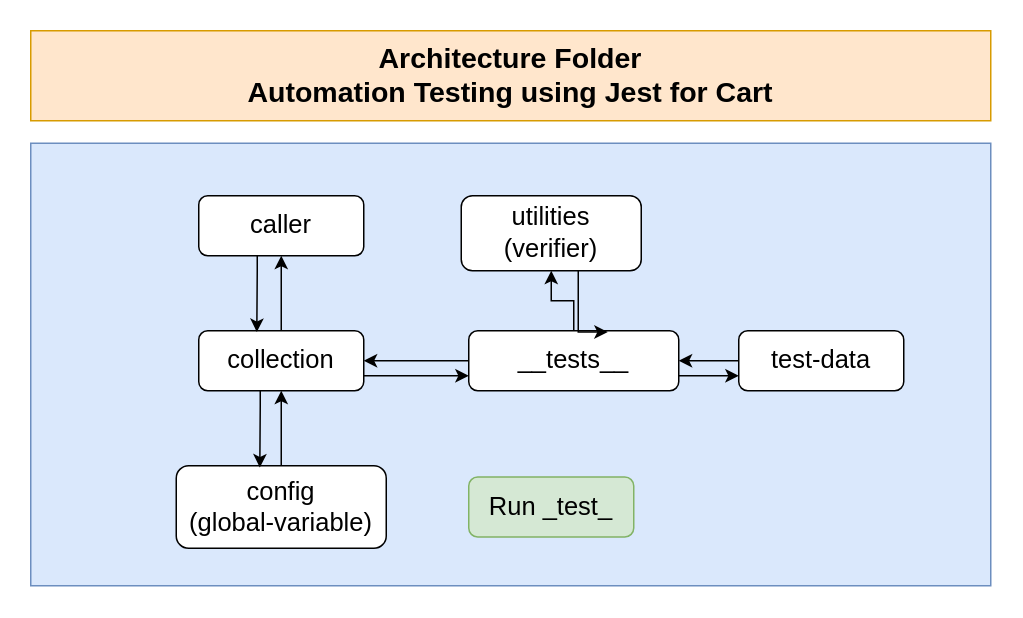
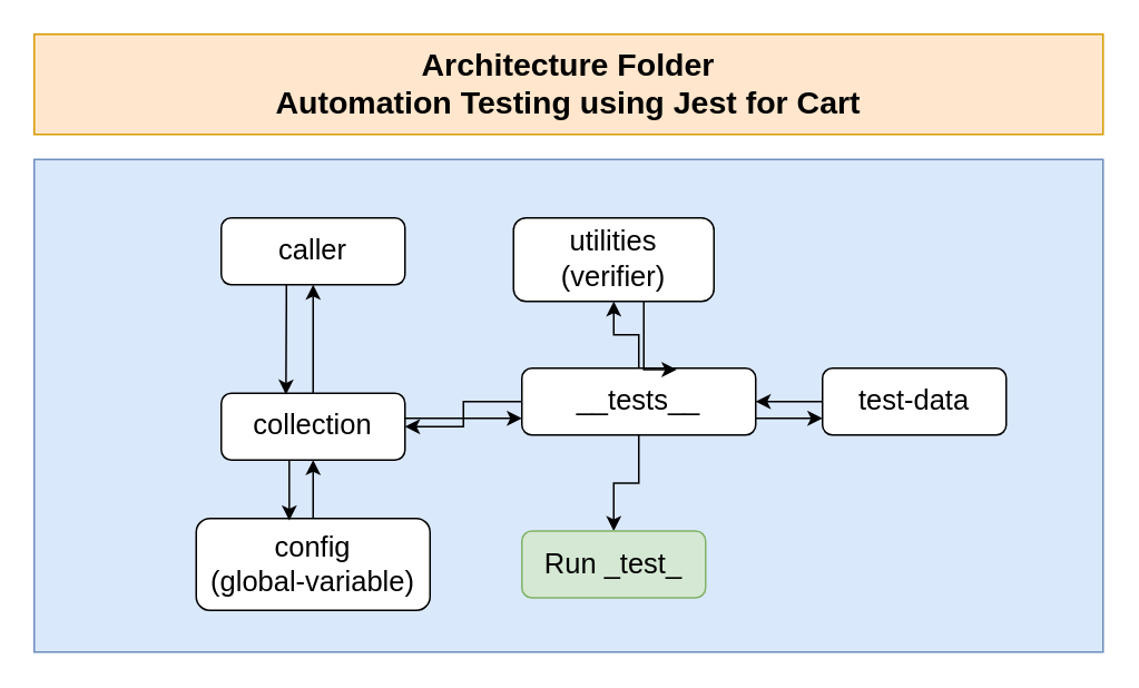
  <mxCell id="0" />
  <mxCell id="1" parent="0" />
  <mxCell id="2" value="" style="rounded=0;whiteSpace=wrap;html=1;fillColor=#dae8fc;strokeColor=#6c8ebf;" vertex="1" parent="1"><mxGeometry x="20" y="95" width="640" height="295" as="geometry" /></mxCell>
  <mxCell id="3" value="&lt;font style=&quot;font-size: 17px;&quot;&gt;caller&lt;/font&gt;" style="rounded=1;whiteSpace=wrap;html=1;" vertex="1" parent="1"><mxGeometry x="132" y="130" width="110" height="40" as="geometry" /></mxCell>
  <mxCell id="4" value="" style="edgeStyle=orthogonalEdgeStyle;rounded=0;orthogonalLoop=1;jettySize=auto;html=1;" edge="1" parent="1" source="6" target="3"><mxGeometry relative="1" as="geometry" /></mxCell>
  <mxCell id="5" style="edgeStyle=orthogonalEdgeStyle;rounded=0;orthogonalLoop=1;jettySize=auto;html=1;entryX=0;entryY=0.75;entryDx=0;entryDy=0;" edge="1" parent="1" source="6" target="11"><mxGeometry relative="1" as="geometry"><Array as="points"><mxPoint x="262" y="250" /><mxPoint x="262" y="250" /></Array></mxGeometry></mxCell>
- <mxCell id="6" value="&lt;font style=&quot;font-size: 17px;&quot;&gt;collection&lt;/font&gt;" style="rounded=1;whiteSpace=wrap;html=1;" vertex="1" parent="1"><mxGeometry x="132" y="220" width="110" height="40" as="geometry" /></mxCell>
+ <mxCell id="6" value="&lt;font style=&quot;font-size: 17px;&quot;&gt;collection&lt;/font&gt;" style="rounded=1;whiteSpace=wrap;html=1;" vertex="1" parent="1"><mxGeometry x="132" y="235" width="110" height="40" as="geometry" /></mxCell>
  <mxCell id="7" style="edgeStyle=orthogonalEdgeStyle;rounded=0;orthogonalLoop=1;jettySize=auto;html=1;entryX=1;entryY=0.5;entryDx=0;entryDy=0;" edge="1" parent="1" source="11" target="6"><mxGeometry relative="1" as="geometry" /></mxCell>
  <mxCell id="8" style="edgeStyle=orthogonalEdgeStyle;rounded=0;orthogonalLoop=1;jettySize=auto;html=1;entryX=0;entryY=0.75;entryDx=0;entryDy=0;" edge="1" parent="1" source="11" target="13"><mxGeometry relative="1" as="geometry"><Array as="points"><mxPoint x="442" y="250" /><mxPoint x="442" y="250" /></Array></mxGeometry></mxCell>
  <mxCell id="9" value="" style="edgeStyle=orthogonalEdgeStyle;rounded=0;orthogonalLoop=1;jettySize=auto;html=1;" edge="1" parent="1" source="11" target="14"><mxGeometry relative="1" as="geometry" /></mxCell>
+ <mxCell id="10" value="" style="edgeStyle=orthogonalEdgeStyle;rounded=0;orthogonalLoop=1;jettySize=auto;html=1;" edge="1" parent="1" source="11" target="21"><mxGeometry relative="1" as="geometry" /></mxCell>
  <mxCell id="11" value="&lt;font style=&quot;font-size: 17px;&quot;&gt;__tests__&lt;/font&gt;" style="rounded=1;whiteSpace=wrap;html=1;" vertex="1" parent="1"><mxGeometry x="312" y="220" width="140" height="40" as="geometry" /></mxCell>
  <mxCell id="12" style="edgeStyle=orthogonalEdgeStyle;rounded=0;orthogonalLoop=1;jettySize=auto;html=1;entryX=1;entryY=0.5;entryDx=0;entryDy=0;" edge="1" parent="1" source="13" target="11"><mxGeometry relative="1" as="geometry" /></mxCell>
  <mxCell id="13" value="&lt;font style=&quot;font-size: 17px;&quot;&gt;test-data&lt;/font&gt;" style="rounded=1;whiteSpace=wrap;html=1;" vertex="1" parent="1"><mxGeometry x="492" y="220" width="110" height="40" as="geometry" /></mxCell>
  <mxCell id="14" value="&lt;span style=&quot;font-size: 17px;&quot;&gt;utilities&lt;/span&gt;&lt;div&gt;&lt;span style=&quot;font-size: 17px;&quot;&gt;(verifier)&lt;/span&gt;&lt;/div&gt;" style="rounded=1;whiteSpace=wrap;html=1;" vertex="1" parent="1"><mxGeometry x="307" y="130" width="120" height="50" as="geometry" /></mxCell>
  <mxCell id="15" value="" style="edgeStyle=orthogonalEdgeStyle;rounded=0;orthogonalLoop=1;jettySize=auto;html=1;" edge="1" parent="1" source="16" target="6"><mxGeometry relative="1" as="geometry" /></mxCell>
  <mxCell id="16" value="&lt;font style=&quot;font-size: 17px;&quot;&gt;config&lt;/font&gt;&lt;div&gt;&lt;font style=&quot;font-size: 17px;&quot;&gt;(global-variable)&lt;/font&gt;&lt;/div&gt;" style="rounded=1;whiteSpace=wrap;html=1;" vertex="1" parent="1"><mxGeometry x="117" y="310" width="140" height="55" as="geometry" /></mxCell>
  <mxCell id="17" style="edgeStyle=orthogonalEdgeStyle;rounded=0;orthogonalLoop=1;jettySize=auto;html=1;entryX=0.352;entryY=0.021;entryDx=0;entryDy=0;entryPerimeter=0;" edge="1" parent="1" source="3" target="6"><mxGeometry relative="1" as="geometry"><Array as="points"><mxPoint x="171" y="180" /><mxPoint x="171" y="180" /></Array></mxGeometry></mxCell>
  <mxCell id="18" style="edgeStyle=orthogonalEdgeStyle;rounded=0;orthogonalLoop=1;jettySize=auto;html=1;entryX=0.662;entryY=0.021;entryDx=0;entryDy=0;entryPerimeter=0;" edge="1" parent="1" source="14" target="11"><mxGeometry relative="1" as="geometry"><Array as="points"><mxPoint x="385" y="190" /><mxPoint x="385" y="190" /></Array></mxGeometry></mxCell>
  <mxCell id="19" value="&lt;font style=&quot;font-size: 19px;&quot;&gt;&lt;b&gt;Architecture Folder&lt;/b&gt;&lt;/font&gt;&lt;div&gt;&lt;font style=&quot;font-size: 19px;&quot;&gt;&lt;b&gt;Automation Testing using Jest for Cart&lt;/b&gt;&lt;/font&gt;&lt;/div&gt;" style="text;html=1;align=center;verticalAlign=middle;whiteSpace=wrap;rounded=0;fillColor=#ffe6cc;strokeColor=#d79b00;" vertex="1" parent="1"><mxGeometry x="20" y="20" width="640" height="60" as="geometry" /></mxCell>
  <mxCell id="20" style="edgeStyle=orthogonalEdgeStyle;rounded=0;orthogonalLoop=1;jettySize=auto;html=1;entryX=0.398;entryY=0.021;entryDx=0;entryDy=0;entryPerimeter=0;" edge="1" parent="1" source="6" target="16"><mxGeometry relative="1" as="geometry"><Array as="points"><mxPoint x="173" y="270" /><mxPoint x="173" y="270" /></Array></mxGeometry></mxCell>
  <mxCell id="21" value="&lt;font style=&quot;font-size: 17px;&quot;&gt;Run _test_&lt;/font&gt;" style="rounded=1;whiteSpace=wrap;html=1;fillColor=#d5e8d4;strokeColor=#82b366;" vertex="1" parent="1"><mxGeometry x="312" y="317.5" width="110" height="40" as="geometry" /></mxCell>
